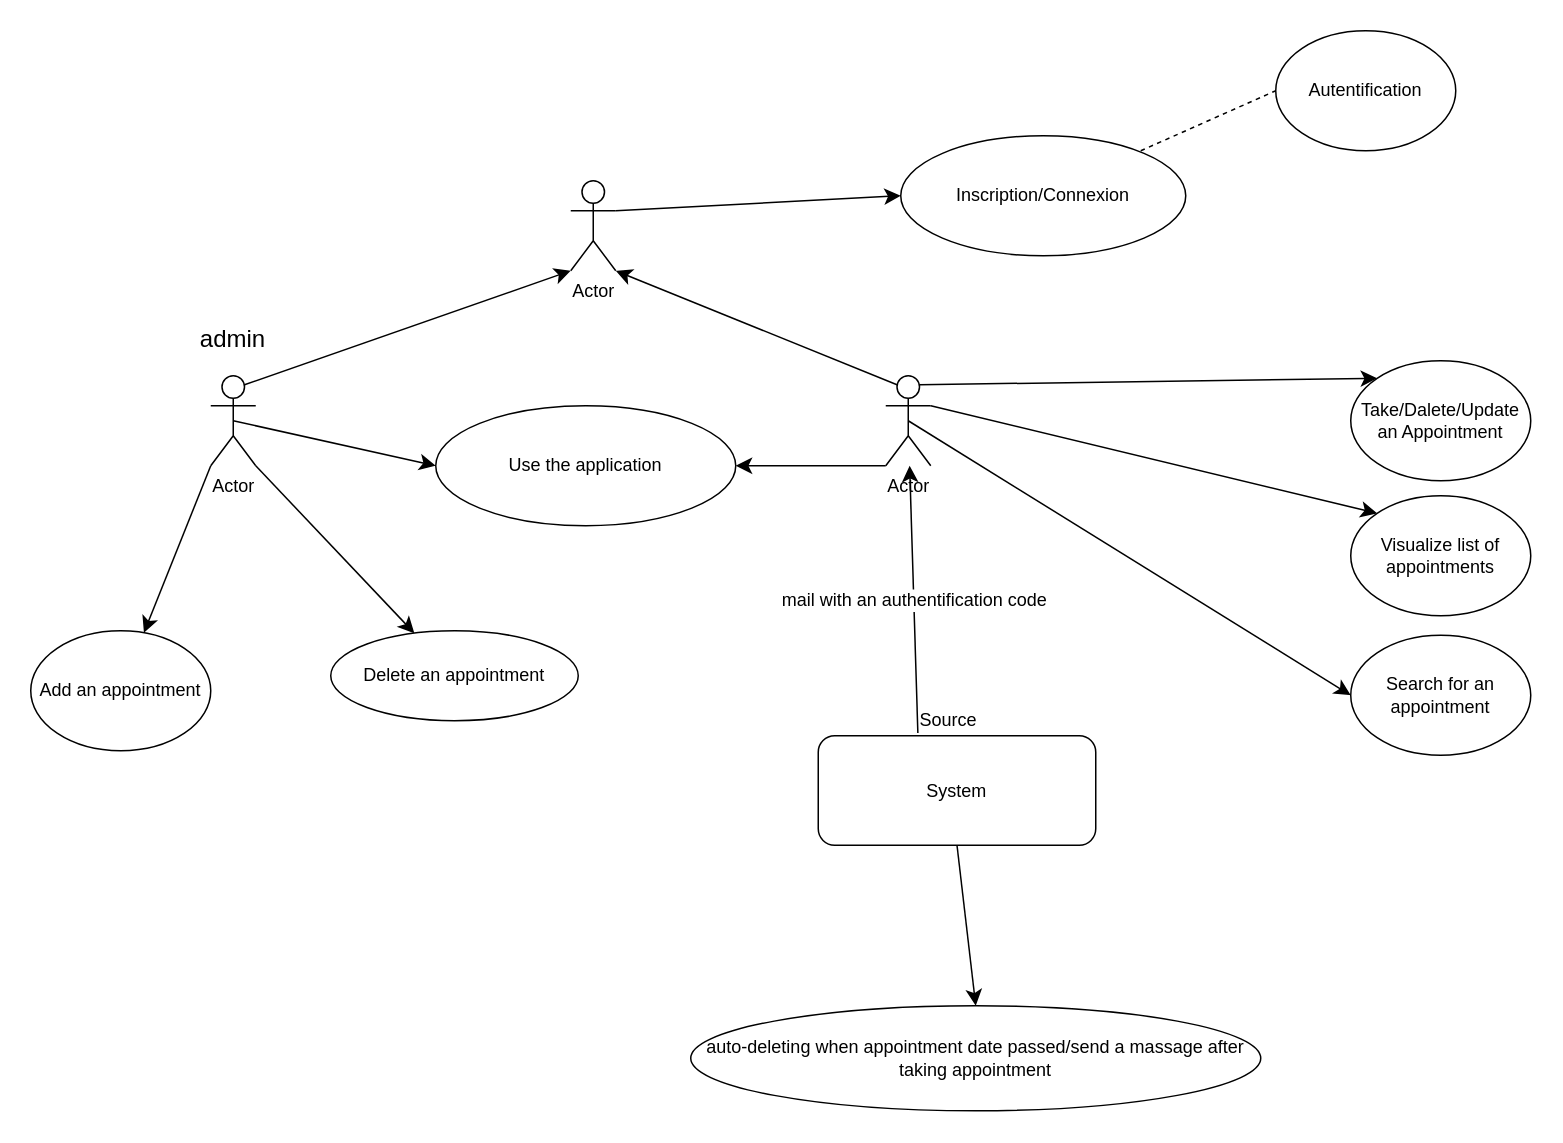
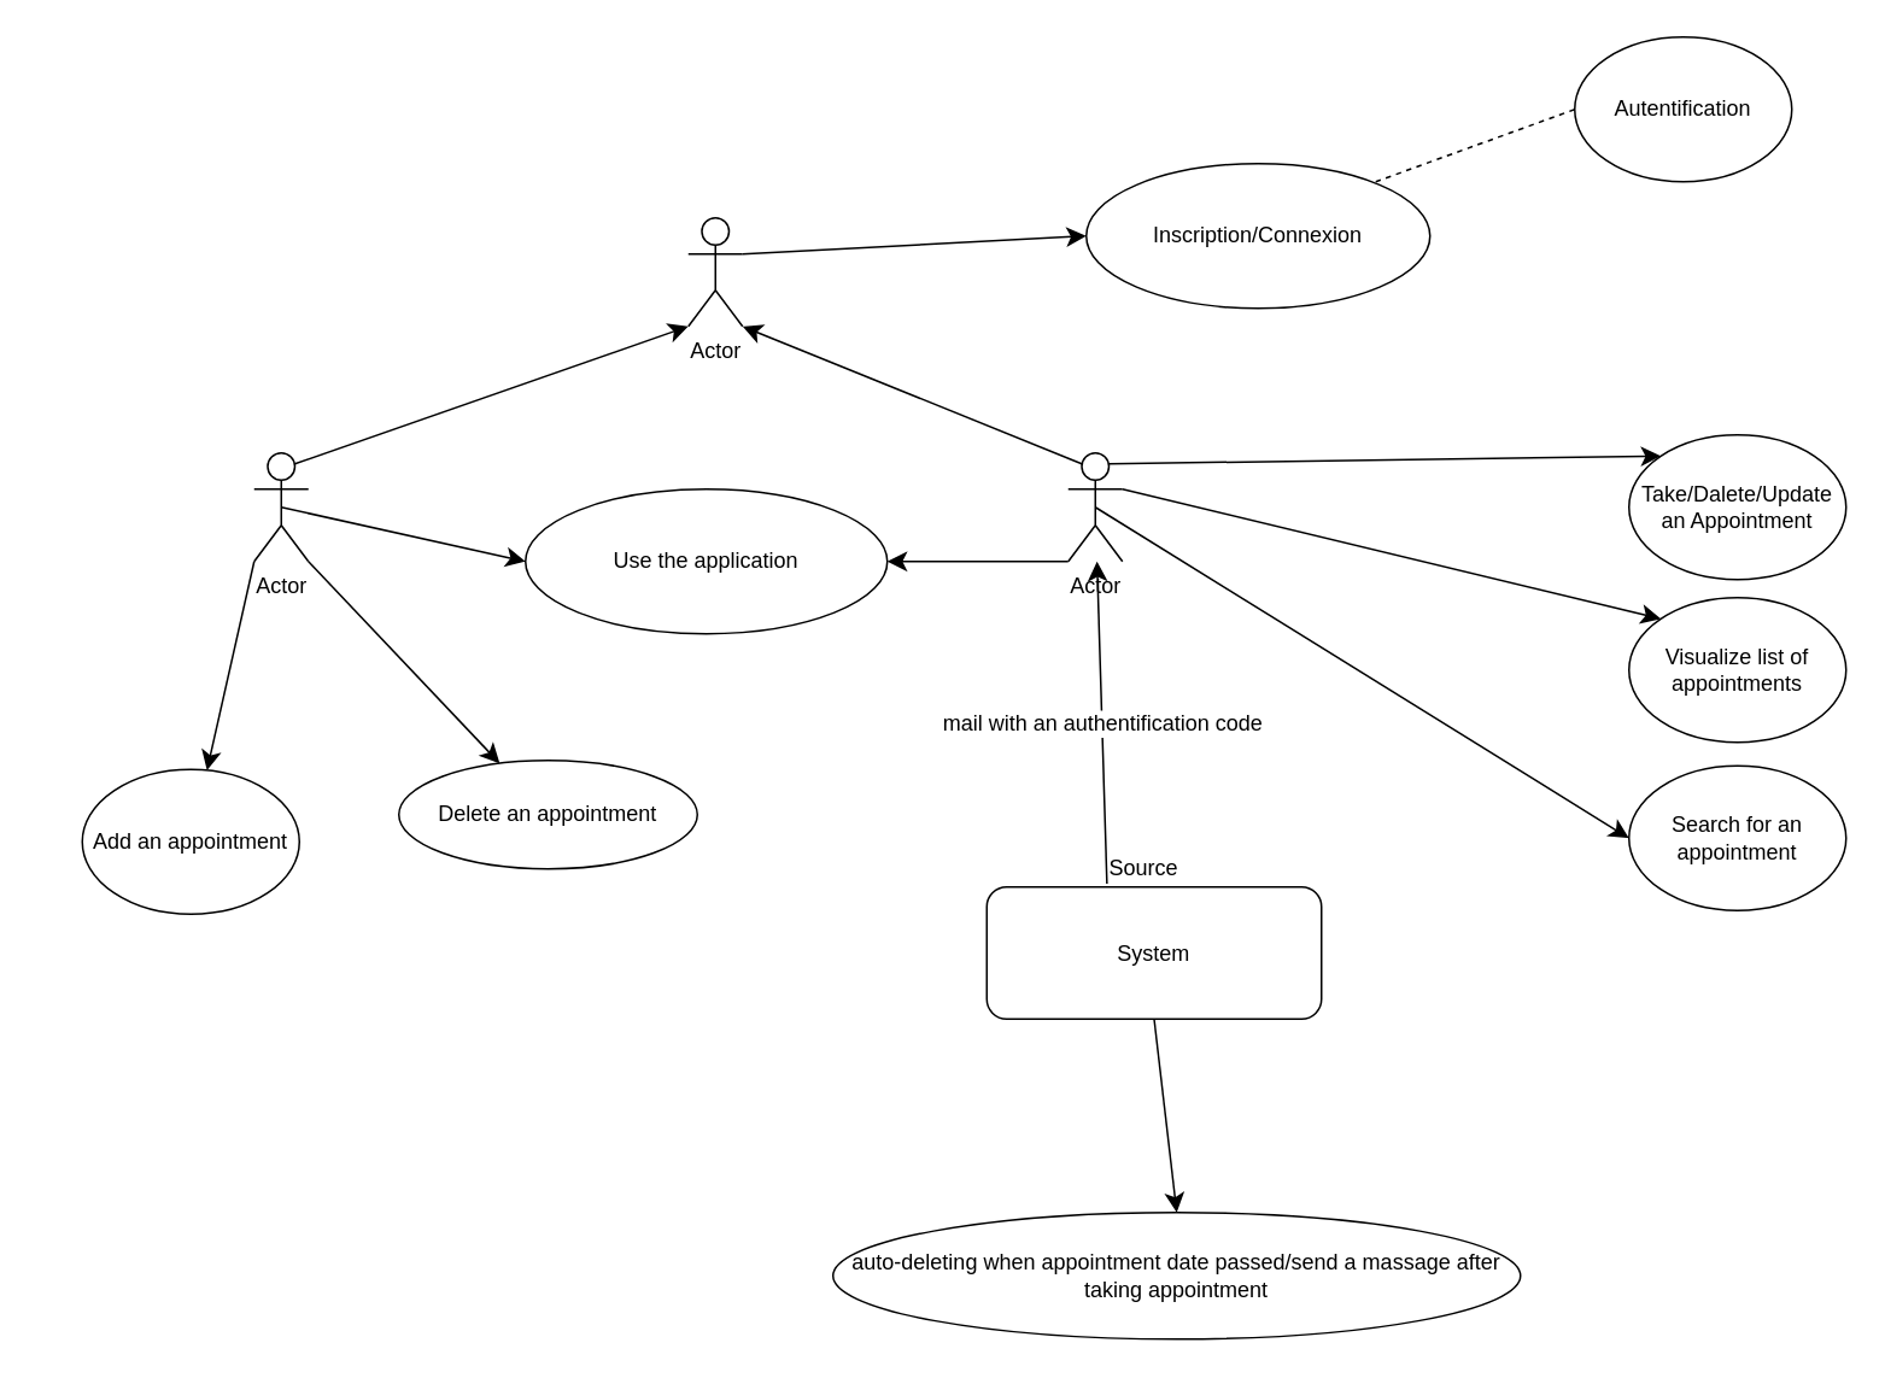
  <mxCell id="0" />
  <mxCell id="1" parent="0" />
  <mxCell id="2" style="edgeStyle=none;curved=1;rounded=0;orthogonalLoop=1;jettySize=auto;html=1;exitX=1;exitY=0.333;exitDx=0;exitDy=0;exitPerimeter=0;entryX=0;entryY=0.5;entryDx=0;entryDy=0;fontSize=12;startSize=8;endSize=8;" edge="1" parent="1" source="3" target="17"><mxGeometry relative="1" as="geometry" /></mxCell>
  <mxCell id="3" value="Actor" style="shape=umlActor;verticalLabelPosition=bottom;verticalAlign=top;html=1;outlineConnect=0;" vertex="1" parent="1"><mxGeometry x="380" y="120" width="30" height="60" as="geometry" /></mxCell>
  <mxCell id="4" style="edgeStyle=none;curved=1;rounded=0;orthogonalLoop=1;jettySize=auto;html=1;exitX=0;exitY=1;exitDx=0;exitDy=0;exitPerimeter=0;fontSize=12;startSize=8;endSize=8;" edge="1" parent="1" source="7" target="22"><mxGeometry relative="1" as="geometry" /></mxCell>
  <mxCell id="5" style="edgeStyle=none;curved=1;rounded=0;orthogonalLoop=1;jettySize=auto;html=1;exitX=0.5;exitY=0.5;exitDx=0;exitDy=0;exitPerimeter=0;entryX=0;entryY=0.5;entryDx=0;entryDy=0;fontSize=12;startSize=8;endSize=8;" edge="1" parent="1" source="7" target="8"><mxGeometry relative="1" as="geometry" /></mxCell>
  <mxCell id="6" style="edgeStyle=none;curved=1;rounded=0;orthogonalLoop=1;jettySize=auto;html=1;exitX=1;exitY=1;exitDx=0;exitDy=0;exitPerimeter=0;fontSize=12;startSize=8;endSize=8;" edge="1" parent="1" source="7" target="23"><mxGeometry relative="1" as="geometry" /></mxCell>
  <mxCell id="7" value="Actor" style="shape=umlActor;verticalLabelPosition=bottom;verticalAlign=top;html=1;outlineConnect=0;" vertex="1" parent="1"><mxGeometry x="140" y="250" width="30" height="60" as="geometry" /></mxCell>
  <mxCell id="8" value="Use the application" style="ellipse;whiteSpace=wrap;html=1;" vertex="1" parent="1"><mxGeometry x="290" y="270" width="200" height="80" as="geometry" /></mxCell>
- <mxCell id="9" value="admin" style="text;html=1;align=center;verticalAlign=middle;whiteSpace=wrap;rounded=0;fontSize=16;" vertex="1" parent="1"><mxGeometry x="125" y="210" width="60" height="30" as="geometry" /></mxCell>
  <mxCell id="10" style="edgeStyle=none;curved=1;rounded=0;orthogonalLoop=1;jettySize=auto;html=1;exitX=0;exitY=1;exitDx=0;exitDy=0;exitPerimeter=0;entryX=1;entryY=0.5;entryDx=0;entryDy=0;fontSize=12;startSize=8;endSize=8;" edge="1" parent="1" source="14" target="8"><mxGeometry relative="1" as="geometry" /></mxCell>
  <mxCell id="11" style="edgeStyle=none;curved=1;rounded=0;orthogonalLoop=1;jettySize=auto;html=1;exitX=0.75;exitY=0.1;exitDx=0;exitDy=0;exitPerimeter=0;entryX=0;entryY=0;entryDx=0;entryDy=0;fontSize=12;startSize=8;endSize=8;" edge="1" parent="1" source="14" target="19"><mxGeometry relative="1" as="geometry" /></mxCell>
  <mxCell id="12" style="edgeStyle=none;curved=1;rounded=0;orthogonalLoop=1;jettySize=auto;html=1;exitX=1;exitY=0.333;exitDx=0;exitDy=0;exitPerimeter=0;entryX=0;entryY=0;entryDx=0;entryDy=0;fontSize=12;startSize=8;endSize=8;" edge="1" parent="1" source="14" target="21"><mxGeometry relative="1" as="geometry" /></mxCell>
  <mxCell id="13" style="edgeStyle=none;curved=1;rounded=0;orthogonalLoop=1;jettySize=auto;html=1;exitX=0.5;exitY=0.5;exitDx=0;exitDy=0;exitPerimeter=0;entryX=0;entryY=0.5;entryDx=0;entryDy=0;fontSize=12;startSize=8;endSize=8;" edge="1" parent="1" source="14" target="20"><mxGeometry relative="1" as="geometry" /></mxCell>
  <mxCell id="14" value="Actor" style="shape=umlActor;verticalLabelPosition=bottom;verticalAlign=top;html=1;outlineConnect=0;" vertex="1" parent="1"><mxGeometry x="590" y="250" width="30" height="60" as="geometry" /></mxCell>
  <mxCell id="15" style="edgeStyle=none;curved=1;rounded=0;orthogonalLoop=1;jettySize=auto;html=1;exitX=0.75;exitY=0.1;exitDx=0;exitDy=0;exitPerimeter=0;entryX=0;entryY=1;entryDx=0;entryDy=0;entryPerimeter=0;fontSize=12;startSize=8;endSize=8;" edge="1" parent="1" source="7" target="3"><mxGeometry relative="1" as="geometry" /></mxCell>
  <mxCell id="16" style="edgeStyle=none;curved=1;rounded=0;orthogonalLoop=1;jettySize=auto;html=1;exitX=0.25;exitY=0.1;exitDx=0;exitDy=0;exitPerimeter=0;entryX=1;entryY=1;entryDx=0;entryDy=0;entryPerimeter=0;fontSize=12;startSize=8;endSize=8;" edge="1" parent="1" source="14" target="3"><mxGeometry relative="1" as="geometry" /></mxCell>
  <mxCell id="17" value="Inscription/Connexion" style="ellipse;whiteSpace=wrap;html=1;" vertex="1" parent="1"><mxGeometry x="600" width="190" height="80" as="geometry" y="90" /></mxCell>
- <mxCell id="18" value="Autentification" style="ellipse;whiteSpace=wrap;html=1;" vertex="1" parent="1"><mxGeometry x="850" y="20" width="120" height="80" as="geometry" /></mxCell>
+ <mxCell id="18" value="Autentification" style="ellipse;whiteSpace=wrap;html=1;" vertex="1" parent="1"><mxGeometry x="870" y="20" width="120" height="80" as="geometry" /></mxCell>
  <mxCell id="19" value="Take/Dalete/Update an Appointment" style="ellipse;whiteSpace=wrap;html=1;" vertex="1" parent="1"><mxGeometry x="900" y="240" width="120" height="80" as="geometry" /></mxCell>
  <mxCell id="20" value="Search for an appointment" style="ellipse;whiteSpace=wrap;html=1;" vertex="1" parent="1"><mxGeometry x="900" y="423" width="120" height="80" as="geometry" /></mxCell>
  <mxCell id="21" value="Visualize list of appointments" style="ellipse;whiteSpace=wrap;html=1;" vertex="1" parent="1"><mxGeometry x="900" y="330" width="120" height="80" as="geometry" /></mxCell>
- <mxCell id="22" value="Add an appointment" style="ellipse;whiteSpace=wrap;html=1;" vertex="1" parent="1"><mxGeometry x="20" y="420" width="120" height="80" as="geometry" /></mxCell>
+ <mxCell id="22" value="Add an appointment" style="ellipse;whiteSpace=wrap;html=1;" vertex="1" parent="1"><mxGeometry x="45" y="425" width="120" height="80" as="geometry" /></mxCell>
  <mxCell id="23" value="Delete an appointment" style="ellipse;whiteSpace=wrap;html=1;" vertex="1" parent="1"><mxGeometry x="220" y="420" width="165" height="60" as="geometry" /></mxCell>
  <mxCell id="24" style="edgeStyle=none;curved=1;rounded=0;orthogonalLoop=1;jettySize=auto;html=1;exitX=0.5;exitY=1;exitDx=0;exitDy=0;entryX=0.5;entryY=0;entryDx=0;entryDy=0;fontSize=12;startSize=8;endSize=8;" edge="1" parent="1" source="25" target="26"><mxGeometry relative="1" as="geometry" /></mxCell>
  <mxCell id="25" value="System" style="rounded=1;whiteSpace=wrap;html=1;" vertex="1" parent="1"><mxGeometry x="545" y="490" width="185" height="73" as="geometry" /></mxCell>
  <mxCell id="26" value="auto-deleting when appointment date passed/send a massage after taking appointment" style="ellipse;whiteSpace=wrap;html=1;" vertex="1" parent="1"><mxGeometry x="460" y="670" width="380" height="70" as="geometry" /></mxCell>
  <mxCell id="27" value="" style="endArrow=classic;html=1;rounded=0;fontSize=12;startSize=8;endSize=8;curved=1;exitX=0.359;exitY=-0.026;exitDx=0;exitDy=0;exitPerimeter=0;" edge="1" parent="1" source="25" target="14"><mxGeometry relative="1" as="geometry"><mxPoint x="545" y="430" as="sourcePoint" /><mxPoint x="650" y="360" as="targetPoint" /></mxGeometry></mxCell>
  <mxCell id="28" value="mail with an authentification code" style="edgeLabel;resizable=0;html=1;fontSize=12;;align=center;verticalAlign=middle;" connectable="0" vertex="1" parent="27"><mxGeometry relative="1" as="geometry" /></mxCell>
  <mxCell id="29" value="Source" style="edgeLabel;resizable=0;html=1;fontSize=12;;align=left;verticalAlign=bottom;" connectable="0" vertex="1" parent="27"><mxGeometry x="-1" relative="1" as="geometry" /></mxCell>
  <mxCell id="30" value="" style="endArrow=none;dashed=1;html=1;rounded=0;fontSize=12;startSize=8;endSize=8;curved=1;entryX=0;entryY=0.5;entryDx=0;entryDy=0;" edge="1" parent="1" target="18"><mxGeometry width="50" height="50" relative="1" as="geometry"><mxPoint x="760" y="100" as="sourcePoint" /><mxPoint x="810" y="50" as="targetPoint" /></mxGeometry></mxCell>
